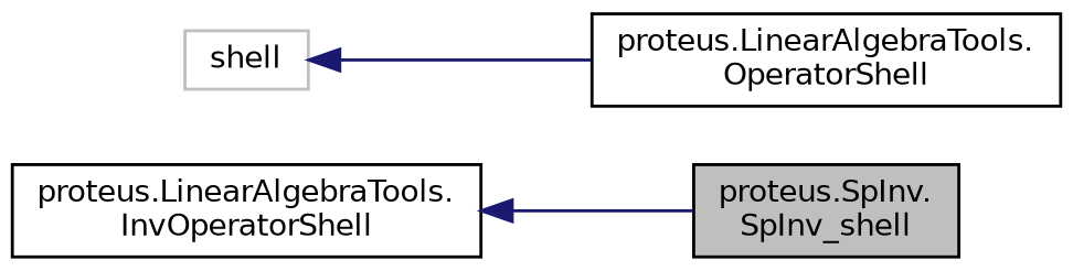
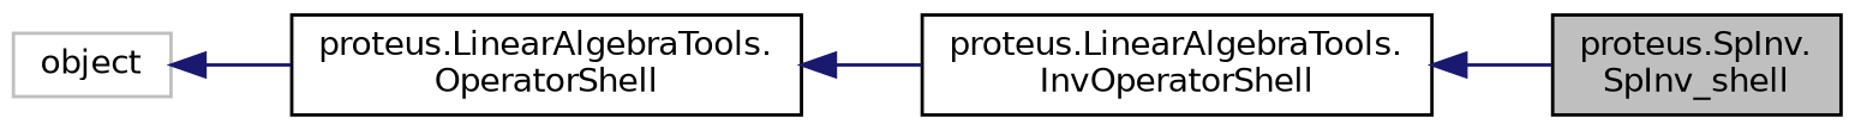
  digraph {
    rankdir=LR
    node [color=black fillcolor=white fontname=Helvetica fontsize=10 shape=record style=filled]
    edge [color=midnightblue dir=back fontname=Helvetica fontsize=10 labelfontname=Helvetica labelfontsize=10 style=solid]
    n1 [fillcolor=grey75 fontcolor=black height=0.2 label="proteus.SpInv.\lSpInv_shell" width=0.4]
    n2 [height=0.2 label="proteus.LinearAlgebraTools.\lInvOperatorShell" width=0.4]
    n3 [height=0.2 label="proteus.LinearAlgebraTools.\lOperatorShell" width=0.4]
-   n4 [color=grey75 height=0.2 label=shell width=0.4]
+   n4 [color=grey75 height=0.2 label=object width=0.4]
    n2 -> n1
+   n3 -> n2
    n4 -> n3
  }
